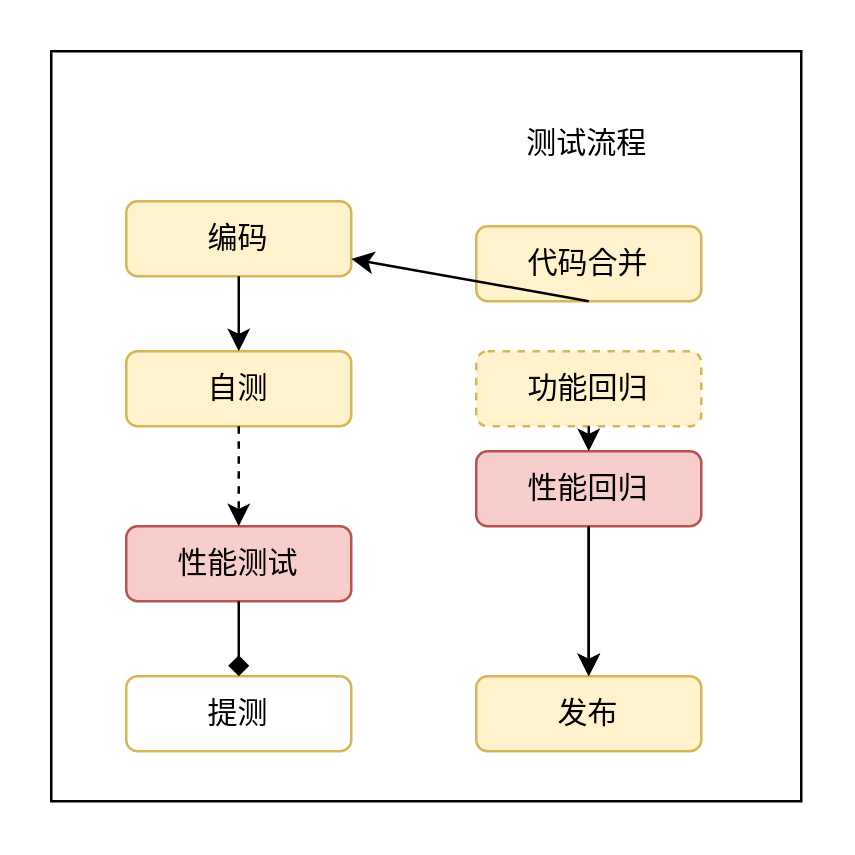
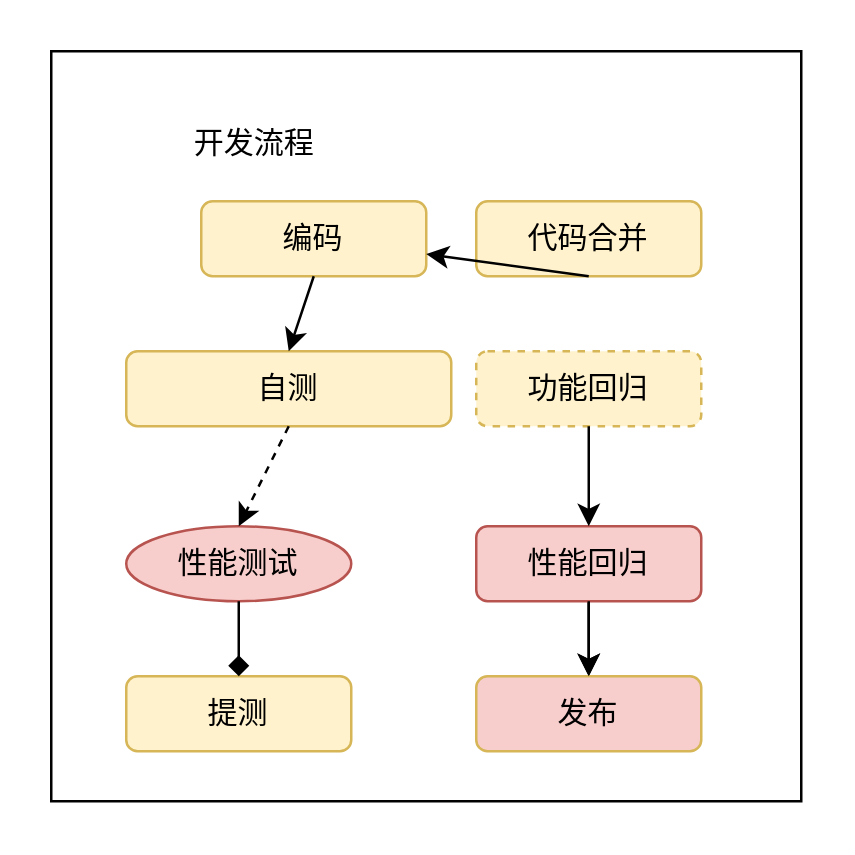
  <mxCell id="0" />
  <mxCell id="1" parent="0" />
  <mxCell id="2" value="" style="rounded=0;whiteSpace=wrap;html=1;" vertex="1" parent="1"><mxGeometry x="20" y="20" width="300" height="300" as="geometry" /></mxCell>
- <mxCell id="3" value="编码" style="rounded=1;whiteSpace=wrap;html=1;fillColor=#fff2cc;strokeColor=#d6b656;" vertex="1" parent="1"><mxGeometry x="50" y="80" width="90" height="30" as="geometry" /></mxCell>
- <mxCell id="4" value="自测" style="rounded=1;whiteSpace=wrap;html=1;fillColor=#fff2cc;strokeColor=#d6b656;" vertex="1" parent="1"><mxGeometry x="50" y="140" width="90" height="30" as="geometry" /></mxCell>
- <mxCell id="5" value="性能测试" style="rounded=1;whiteSpace=wrap;html=1;fillColor=#f8cecc;strokeColor=#b85450;" vertex="1" parent="1"><mxGeometry x="50" y="210" width="90" height="30" as="geometry" /></mxCell>
- <mxCell id="6" value="提测" style="rounded=1;whiteSpace=wrap;html=1;fillColor=#ffffff;strokeColor=#d6b656;" vertex="1" parent="1"><mxGeometry x="50" y="270" width="90" height="30" as="geometry" /></mxCell>
+ <mxCell id="3" value="编码" style="rounded=1;whiteSpace=wrap;html=1;fillColor=#fff2cc;strokeColor=#d6b656;" vertex="1" parent="1"><mxGeometry x="80" y="80" width="90" height="30" as="geometry" /></mxCell>
+ <mxCell id="4" value="自测" style="rounded=1;whiteSpace=wrap;html=1;fillColor=#fff2cc;strokeColor=#d6b656;" vertex="1" parent="1"><mxGeometry x="50" y="140" width="130" height="30" as="geometry" /></mxCell>
+ <mxCell id="5" value="性能测试" style="ellipse;whiteSpace=wrap;html=1;fillColor=#f8cecc;strokeColor=#b85450;" vertex="1" parent="1"><mxGeometry x="50" y="210" width="90" height="30" as="geometry" /></mxCell>
+ <mxCell id="6" value="提测" style="rounded=1;whiteSpace=wrap;html=1;fillColor=#fff2cc;strokeColor=#d6b656;" vertex="1" parent="1"><mxGeometry x="50" y="270" width="90" height="30" as="geometry" /></mxCell>
  <mxCell id="7" value="" style="endArrow=classic;html=1;exitX=0.5;exitY=1;exitDx=0;exitDy=0;entryX=0.5;entryY=0;entryDx=0;entryDy=0;" edge="1" parent="1" source="3" target="4"><mxGeometry width="50" height="50" relative="1" as="geometry"><mxPoint x="160" y="190" as="sourcePoint" /><mxPoint x="210" y="140" as="targetPoint" /></mxGeometry></mxCell>
  <mxCell id="8" value="" style="endArrow=classic;html=1;exitX=0.5;exitY=1;exitDx=0;exitDy=0;entryX=0.5;entryY=0;entryDx=0;entryDy=0;dashed=1;" edge="1" parent="1" source="4" target="5"><mxGeometry width="50" height="50" relative="1" as="geometry"><mxPoint x="150" y="105" as="sourcePoint" /><mxPoint x="190" y="105" as="targetPoint" /></mxGeometry></mxCell>
  <mxCell id="9" value="" style="endArrow=diamond;html=1;exitX=0.5;exitY=1;exitDx=0;exitDy=0;entryX=0.5;entryY=0;entryDx=0;entryDy=0;" edge="1" parent="1" source="5" target="6"><mxGeometry width="50" height="50" relative="1" as="geometry"><mxPoint x="280" y="105" as="sourcePoint" /><mxPoint x="320" y="105" as="targetPoint" /></mxGeometry></mxCell>
- <mxCell id="10" value="代码合并" style="rounded=1;whiteSpace=wrap;html=1;fillColor=#fff2cc;strokeColor=#d6b656;" vertex="1" parent="1"><mxGeometry x="190" y="90" width="90" height="30" as="geometry" /></mxCell>
+ <mxCell id="10" value="代码合并" style="rounded=1;whiteSpace=wrap;html=1;fillColor=#fff2cc;strokeColor=#d6b656;" vertex="1" parent="1"><mxGeometry x="190" y="80" width="90" height="30" as="geometry" /></mxCell>
  <mxCell id="11" value="功能回归" style="rounded=1;whiteSpace=wrap;html=1;fillColor=#fff2cc;strokeColor=#d6b656;dashed=1;" vertex="1" parent="1"><mxGeometry x="190" y="140" width="90" height="30" as="geometry" /></mxCell>
  <mxCell id="12" value="" style="edgeStyle=orthogonalEdgeStyle;rounded=0;orthogonalLoop=1;jettySize=auto;html=1;" edge="1" parent="1" source="13" target="14"><mxGeometry relative="1" as="geometry" /></mxCell>
- <mxCell id="13" value="性能回归" style="rounded=1;whiteSpace=wrap;html=1;fillColor=#f8cecc;strokeColor=#b85450;" vertex="1" parent="1"><mxGeometry x="190" y="180" width="90" height="30" as="geometry" /></mxCell>
- <mxCell id="14" value="发布" style="rounded=1;whiteSpace=wrap;html=1;fillColor=#fff2cc;strokeColor=#d6b656;" vertex="1" parent="1"><mxGeometry x="190" y="270" width="90" height="30" as="geometry" /></mxCell>
+ <mxCell id="13" value="性能回归" style="rounded=1;whiteSpace=wrap;html=1;fillColor=#f8cecc;strokeColor=#b85450;" vertex="1" parent="1"><mxGeometry x="190" y="210" width="90" height="30" as="geometry" /></mxCell>
+ <mxCell id="14" value="发布" style="rounded=1;whiteSpace=wrap;html=1;fillColor=#f8cecc;strokeColor=#d6b656;" vertex="1" parent="1"><mxGeometry x="190" y="270" width="90" height="30" as="geometry" /></mxCell>
  <mxCell id="15" value="" style="endArrow=classic;html=1;exitX=0.5;exitY=1;exitDx=0;exitDy=0;" edge="1" parent="1" source="10" target="3"><mxGeometry width="50" height="50" relative="1" as="geometry"><mxPoint x="300" y="190" as="sourcePoint" /><mxPoint x="350" y="140" as="targetPoint" /></mxGeometry></mxCell>
  <mxCell id="16" value="" style="endArrow=classic;html=1;exitX=0.5;exitY=1;exitDx=0;exitDy=0;entryX=0.5;entryY=0;entryDx=0;entryDy=0;" edge="1" parent="1" source="11" target="13"><mxGeometry width="50" height="50" relative="1" as="geometry"><mxPoint x="290" y="105" as="sourcePoint" /><mxPoint x="330" y="105" as="targetPoint" /></mxGeometry></mxCell>
  <mxCell id="17" value="" style="endArrow=classic;html=1;exitX=0.5;exitY=1;exitDx=0;exitDy=0;entryX=0.5;entryY=0;entryDx=0;entryDy=0;" edge="1" parent="1" source="13" target="14"><mxGeometry width="50" height="50" relative="1" as="geometry"><mxPoint x="420" y="105" as="sourcePoint" /><mxPoint x="460" y="105" as="targetPoint" /></mxGeometry></mxCell>
- <mxCell id="19" value="测试流程" style="text;html=1;strokeColor=none;fillColor=none;align=center;verticalAlign=middle;whiteSpace=wrap;rounded=0;" vertex="1" parent="1"><mxGeometry x="206.5" y="47" width="55" height="20" as="geometry" /></mxCell>
+ <mxCell id="18" value="开发流程" style="text;html=1;strokeColor=none;fillColor=none;align=center;verticalAlign=middle;whiteSpace=wrap;rounded=0;" vertex="1" parent="1"><mxGeometry x="74" y="47" width="55" height="20" as="geometry" /></mxCell>
